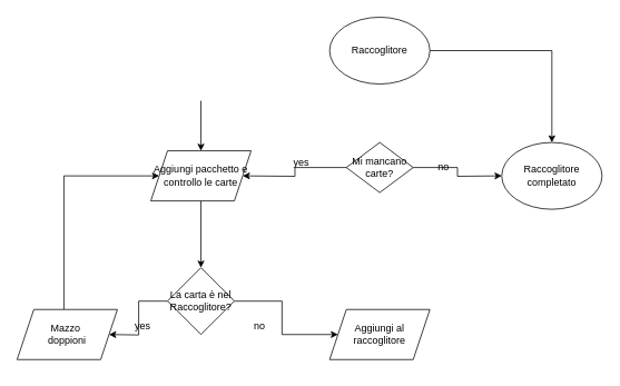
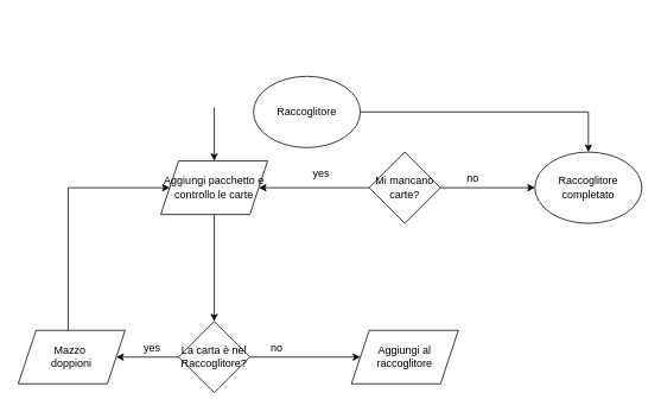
  <mxCell id="0" />
  <mxCell id="1" parent="0" />
  <mxCell id="2" style="edgeStyle=orthogonalEdgeStyle;rounded=0;orthogonalLoop=1;jettySize=auto;html=1;" edge="1" parent="1" source="3" target="11"><mxGeometry relative="1" as="geometry" /></mxCell>
- <mxCell id="3" value="Raccoglitore" style="ellipse;whiteSpace=wrap;html=1;" vertex="1" parent="1"><mxGeometry x="394" y="20" width="120" height="80" as="geometry" /></mxCell>
+ <mxCell id="3" value="Raccoglitore" style="ellipse;whiteSpace=wrap;html=1;" vertex="1" parent="1"><mxGeometry x="284" y="85" width="120" height="80" as="geometry" /></mxCell>
  <mxCell id="4" style="edgeStyle=orthogonalEdgeStyle;rounded=0;orthogonalLoop=1;jettySize=auto;html=1;" edge="1" parent="1" source="6"><mxGeometry relative="1" as="geometry"><mxPoint x="290" y="210" as="targetPoint" /></mxGeometry></mxCell>
  <mxCell id="5" style="edgeStyle=orthogonalEdgeStyle;rounded=0;orthogonalLoop=1;jettySize=auto;html=1;" edge="1" parent="1" source="6"><mxGeometry relative="1" as="geometry"><mxPoint x="600" y="210" as="targetPoint" /></mxGeometry></mxCell>
- <mxCell id="6" value="Mi mancano carte?" style="rhombus;whiteSpace=wrap;html=1;" vertex="1" parent="1"><mxGeometry x="414" y="170" width="80" height="60" as="geometry" /></mxCell>
+ <mxCell id="6" value="Mi mancano carte?" style="rhombus;whiteSpace=wrap;html=1;" vertex="1" parent="1"><mxGeometry x="414" y="170" width="80" height="80" as="geometry" /></mxCell>
  <mxCell id="7" value="yes" style="text;html=1;align=center;verticalAlign=middle;resizable=0;points=[];autosize=1;strokeColor=none;fillColor=none;" vertex="1" parent="1"><mxGeometry x="340" y="180" width="40" height="30" as="geometry" /></mxCell>
  <mxCell id="8" value="no" style="text;html=1;align=center;verticalAlign=middle;resizable=0;points=[];autosize=1;strokeColor=none;fillColor=none;" vertex="1" parent="1"><mxGeometry x="510" y="185" width="40" height="30" as="geometry" /></mxCell>
  <mxCell id="9" style="edgeStyle=orthogonalEdgeStyle;rounded=0;orthogonalLoop=1;jettySize=auto;html=1;" edge="1" parent="1" source="10" target="14"><mxGeometry relative="1" as="geometry"><mxPoint x="240" y="340" as="targetPoint" /></mxGeometry></mxCell>
  <mxCell id="10" value="Aggiungi pacchetto e controllo le carte" style="shape=parallelogram;perimeter=parallelogramPerimeter;whiteSpace=wrap;html=1;fixedSize=1;" vertex="1" parent="1"><mxGeometry x="180" y="180" width="120" height="60" as="geometry" /></mxCell>
  <mxCell id="11" value="Raccoglitore completato" style="ellipse;whiteSpace=wrap;html=1;" vertex="1" parent="1"><mxGeometry x="600" y="170" width="120" height="80" as="geometry" /></mxCell>
  <mxCell id="12" style="edgeStyle=orthogonalEdgeStyle;rounded=0;orthogonalLoop=1;jettySize=auto;html=1;" edge="1" parent="1" source="14"><mxGeometry relative="1" as="geometry"><mxPoint x="130" y="400" as="targetPoint" /></mxGeometry></mxCell>
  <mxCell id="13" style="edgeStyle=orthogonalEdgeStyle;rounded=0;orthogonalLoop=1;jettySize=auto;html=1;entryX=0;entryY=0.5;entryDx=0;entryDy=0;" edge="1" parent="1" source="14" target="19"><mxGeometry relative="1" as="geometry"><mxPoint x="350" y="400" as="targetPoint" /></mxGeometry></mxCell>
- <mxCell id="14" value="La carta è nel Raccoglitore?" style="rhombus;whiteSpace=wrap;html=1;" vertex="1" parent="1"><mxGeometry x="200" y="320" width="80" height="80" as="geometry" /></mxCell>
+ <mxCell id="14" value="La carta è nel Raccoglitore?" style="rhombus;whiteSpace=wrap;html=1;" vertex="1" parent="1"><mxGeometry x="200" y="360" width="80" height="80" as="geometry" /></mxCell>
  <mxCell id="15" value="yes" style="text;html=1;align=center;verticalAlign=middle;resizable=0;points=[];autosize=1;strokeColor=none;fillColor=none;" vertex="1" parent="1"><mxGeometry x="150" y="375" width="40" height="30" as="geometry" /></mxCell>
  <mxCell id="16" style="edgeStyle=orthogonalEdgeStyle;rounded=0;orthogonalLoop=1;jettySize=auto;html=1;entryX=0;entryY=0.5;entryDx=0;entryDy=0;" edge="1" parent="1" source="17" target="10"><mxGeometry relative="1" as="geometry"><mxPoint x="80" y="210" as="targetPoint" /><Array as="points"><mxPoint x="76" y="210" /></Array></mxGeometry></mxCell>
  <mxCell id="17" value="Mazzo&amp;nbsp;&lt;br&gt;doppioni" style="shape=parallelogram;perimeter=parallelogramPerimeter;whiteSpace=wrap;html=1;fixedSize=1;" vertex="1" parent="1"><mxGeometry x="20" y="370" width="120" height="60" as="geometry" /></mxCell>
  <mxCell id="18" value="no" style="text;html=1;align=center;verticalAlign=middle;resizable=0;points=[];autosize=1;strokeColor=none;fillColor=none;" vertex="1" parent="1"><mxGeometry x="290" y="375" width="40" height="30" as="geometry" /></mxCell>
  <mxCell id="19" value="Aggiungi al raccoglitore" style="shape=parallelogram;perimeter=parallelogramPerimeter;whiteSpace=wrap;html=1;fixedSize=1;" vertex="1" parent="1"><mxGeometry x="394" y="370" width="120" height="60" as="geometry" /></mxCell>
  <mxCell id="20" value="" style="endArrow=classic;html=1;rounded=0;entryX=0.5;entryY=0;entryDx=0;entryDy=0;" edge="1" parent="1" target="10"><mxGeometry width="50" height="50" relative="1" as="geometry"><mxPoint x="240" y="120" as="sourcePoint" /><mxPoint x="396" y="100" as="targetPoint" /><Array as="points" /></mxGeometry></mxCell>
